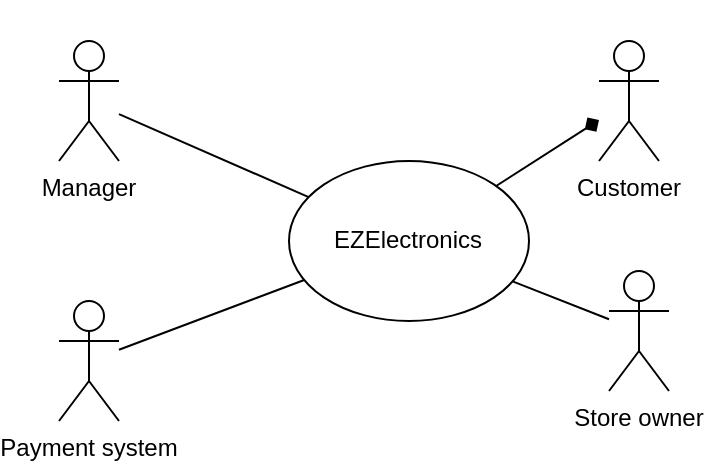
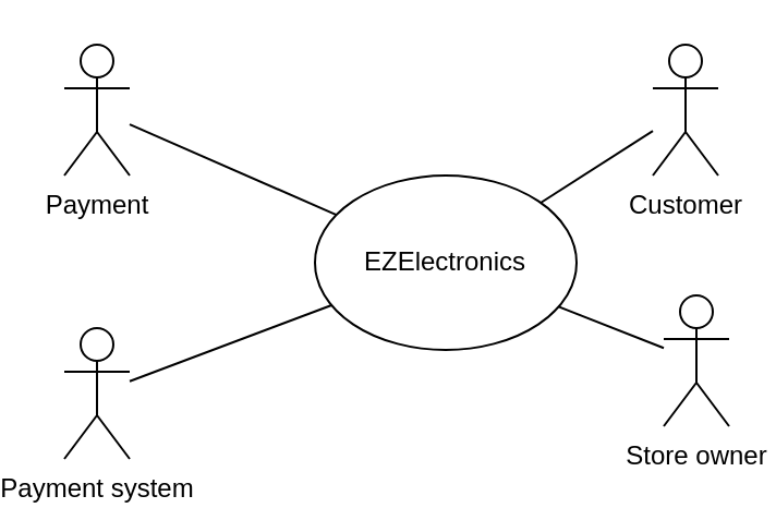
  <mxCell id="0" />
  <mxCell id="1" parent="0" />
  <mxCell id="2" value="Customer" style="shape=umlActor;verticalLabelPosition=bottom;verticalAlign=top;html=1;outlineConnect=0;" parent="1" vertex="1"><mxGeometry x="290" y="20" width="30" height="60" as="geometry" /></mxCell>
- <mxCell id="3" value="Manager" style="shape=umlActor;verticalLabelPosition=bottom;verticalAlign=top;html=1;outlineConnect=0;" parent="1" vertex="1"><mxGeometry x="20" y="20" width="30" height="60" as="geometry" /></mxCell>
+ <mxCell id="3" value="Payment" style="shape=umlActor;verticalLabelPosition=bottom;verticalAlign=top;html=1;outlineConnect=0;" parent="1" vertex="1"><mxGeometry x="20" y="20" width="30" height="60" as="geometry" /></mxCell>
  <mxCell id="4" value="EZElectronics" style="ellipse;whiteSpace=wrap;html=1;" parent="1" vertex="1"><mxGeometry x="135" y="80" width="120" height="80" as="geometry" /></mxCell>
  <mxCell id="5" value="" style="endArrow=none;html=1;rounded=0;" parent="1" source="3" target="4" edge="1"><mxGeometry width="50" height="50" relative="1" as="geometry"><mxPoint x="-10" y="40" as="sourcePoint" /><mxPoint x="190" y="-20" as="targetPoint" /></mxGeometry></mxCell>
  <mxCell id="6" value="Store owner" style="shape=umlActor;verticalLabelPosition=bottom;verticalAlign=top;html=1;outlineConnect=0;" parent="1" vertex="1"><mxGeometry x="295" y="135" width="30" height="60" as="geometry" /></mxCell>
  <mxCell id="7" value="" style="endArrow=none;html=1;rounded=0;" parent="1" source="4" edge="1" target="6"><mxGeometry width="50" height="50" relative="1" as="geometry"><mxPoint x="232" y="102" as="sourcePoint" /><mxPoint x="340" y="220" as="targetPoint" /></mxGeometry></mxCell>
  <mxCell id="8" value="Payment system" style="shape=umlActor;verticalLabelPosition=bottom;verticalAlign=top;html=1;outlineConnect=0;" parent="1" vertex="1"><mxGeometry x="20" y="150" width="30" height="60" as="geometry" /></mxCell>
  <mxCell id="9" value="" style="endArrow=none;html=1;rounded=0;" parent="1" source="4" target="8" edge="1"><mxGeometry width="50" height="50" relative="1" as="geometry"><mxPoint x="180" y="130" as="sourcePoint" /><mxPoint x="280" y="60" as="targetPoint" /></mxGeometry></mxCell>
- <mxCell id="10" value="" style="endArrow=diamond;html=1;rounded=0;" edge="1" parent="1" source="4" target="2"><mxGeometry width="50" height="50" relative="1" as="geometry"><mxPoint x="140" y="370" as="sourcePoint" /><mxPoint x="190" y="320" as="targetPoint" /></mxGeometry></mxCell>
+ <mxCell id="10" value="" style="endArrow=none;html=1;rounded=0;" edge="1" parent="1" source="4" target="2"><mxGeometry width="50" height="50" relative="1" as="geometry"><mxPoint x="140" y="370" as="sourcePoint" /><mxPoint x="190" y="320" as="targetPoint" /></mxGeometry></mxCell>
